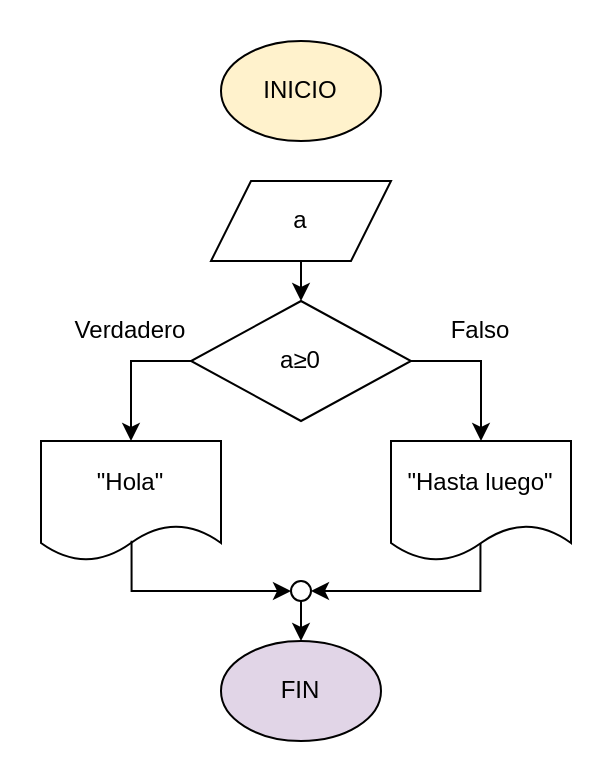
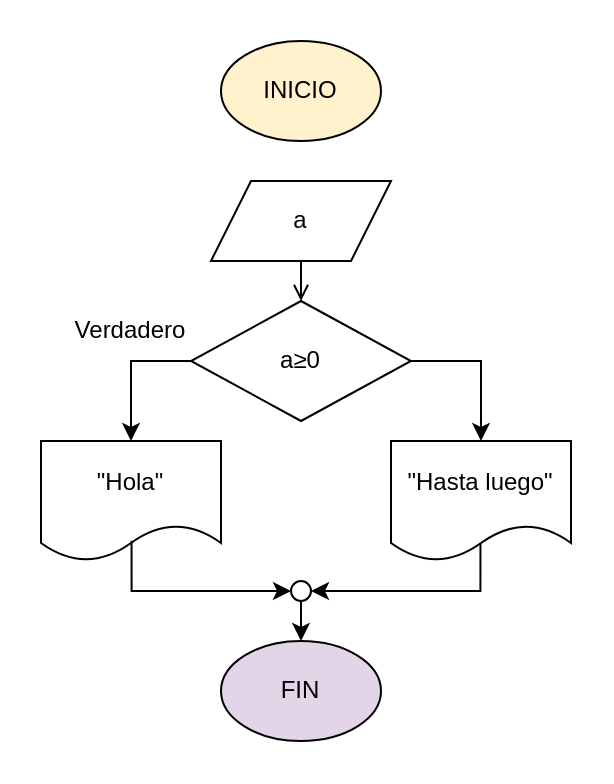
  <mxCell id="0" />
  <mxCell id="1" parent="0" />
  <mxCell id="2" value="INICIO" style="ellipse;whiteSpace=wrap;html=1;fillColor=#fff2cc;" parent="1" vertex="1"><mxGeometry x="110" y="20" width="80" height="50" as="geometry" /></mxCell>
  <mxCell id="3" value="FIN" style="ellipse;whiteSpace=wrap;html=1;fillColor=#e1d5e7;" parent="1" vertex="1"><mxGeometry x="110" y="320" width="80" height="50" as="geometry" /></mxCell>
  <mxCell id="4" style="edgeStyle=orthogonalEdgeStyle;rounded=0;orthogonalLoop=1;jettySize=auto;html=1;exitX=0;exitY=0.5;exitDx=0;exitDy=0;entryX=0.5;entryY=0;entryDx=0;entryDy=0;" parent="1" source="6" target="9" edge="1"><mxGeometry relative="1" as="geometry" /></mxCell>
  <mxCell id="5" style="edgeStyle=orthogonalEdgeStyle;rounded=0;orthogonalLoop=1;jettySize=auto;html=1;exitX=1;exitY=0.5;exitDx=0;exitDy=0;entryX=0.5;entryY=0;entryDx=0;entryDy=0;" parent="1" source="6" target="14" edge="1"><mxGeometry relative="1" as="geometry" /></mxCell>
  <mxCell id="6" value="a≥0" style="rhombus;whiteSpace=wrap;html=1;" parent="1" vertex="1"><mxGeometry x="95" y="150" width="110" height="60" as="geometry" /></mxCell>
- <mxCell id="7" style="edgeStyle=orthogonalEdgeStyle;rounded=0;orthogonalLoop=1;jettySize=auto;html=1;exitX=0.5;exitY=1;exitDx=0;exitDy=0;entryX=0.5;entryY=0;entryDx=0;entryDy=0;" parent="1" source="8" target="6" edge="1"><mxGeometry relative="1" as="geometry" /></mxCell>
+ <mxCell id="7" style="edgeStyle=orthogonalEdgeStyle;rounded=0;orthogonalLoop=1;jettySize=auto;html=1;exitX=0.5;exitY=1;exitDx=0;exitDy=0;entryX=0.5;entryY=0;entryDx=0;entryDy=0;endArrow=open;" parent="1" source="8" target="6" edge="1"><mxGeometry relative="1" as="geometry" /></mxCell>
  <mxCell id="8" value="a" style="shape=parallelogram;perimeter=parallelogramPerimeter;whiteSpace=wrap;html=1;fixedSize=1;" parent="1" vertex="1"><mxGeometry x="105" y="90" width="90" height="40" as="geometry" /></mxCell>
  <mxCell id="9" value="&quot;Hola&quot;" style="shape=document;whiteSpace=wrap;html=1;boundedLbl=1;" parent="1" vertex="1"><mxGeometry x="20" y="220" width="90" height="60" as="geometry" /></mxCell>
  <mxCell id="10" style="edgeStyle=orthogonalEdgeStyle;rounded=0;orthogonalLoop=1;jettySize=auto;html=1;exitX=0;exitY=1;exitDx=0;exitDy=0;entryX=0.5;entryY=0;entryDx=0;entryDy=0;" parent="1" source="13" target="3" edge="1"><mxGeometry relative="1" as="geometry" /></mxCell>
  <mxCell id="11" style="edgeStyle=orthogonalEdgeStyle;rounded=0;orthogonalLoop=1;jettySize=auto;html=1;exitX=1;exitY=0.5;exitDx=0;exitDy=0;entryX=0.497;entryY=0.843;entryDx=0;entryDy=0;entryPerimeter=0;startArrow=classic;startFill=1;endArrow=none;endFill=0;" parent="1" source="13" target="14" edge="1"><mxGeometry relative="1" as="geometry"><Array as="points"><mxPoint x="240" y="295" /></Array></mxGeometry></mxCell>
  <mxCell id="12" style="edgeStyle=orthogonalEdgeStyle;rounded=0;orthogonalLoop=1;jettySize=auto;html=1;exitX=0;exitY=0.5;exitDx=0;exitDy=0;entryX=0.503;entryY=0.832;entryDx=0;entryDy=0;entryPerimeter=0;startArrow=classic;startFill=1;endArrow=none;endFill=0;" parent="1" source="13" target="9" edge="1"><mxGeometry relative="1" as="geometry"><Array as="points"><mxPoint x="65" y="295" /></Array></mxGeometry></mxCell>
  <mxCell id="13" value="" style="ellipse;whiteSpace=wrap;html=1;aspect=fixed;" parent="1" vertex="1"><mxGeometry x="145" y="290" width="10" height="10" as="geometry" /></mxCell>
  <mxCell id="14" value="&quot;Hasta luego&quot;" style="shape=document;whiteSpace=wrap;html=1;boundedLbl=1;" parent="1" vertex="1"><mxGeometry x="195" y="220" width="90" height="60" as="geometry" /></mxCell>
  <mxCell id="15" value="Verdadero" style="text;html=1;strokeColor=none;fillColor=none;align=center;verticalAlign=middle;whiteSpace=wrap;rounded=0;" parent="1" vertex="1"><mxGeometry x="35" y="150" width="60" height="30" as="geometry" /></mxCell>
- <mxCell id="16" value="Falso" style="text;html=1;strokeColor=none;fillColor=none;align=center;verticalAlign=middle;whiteSpace=wrap;rounded=0;" parent="1" vertex="1"><mxGeometry x="210" y="150" width="60" height="30" as="geometry" /></mxCell>
